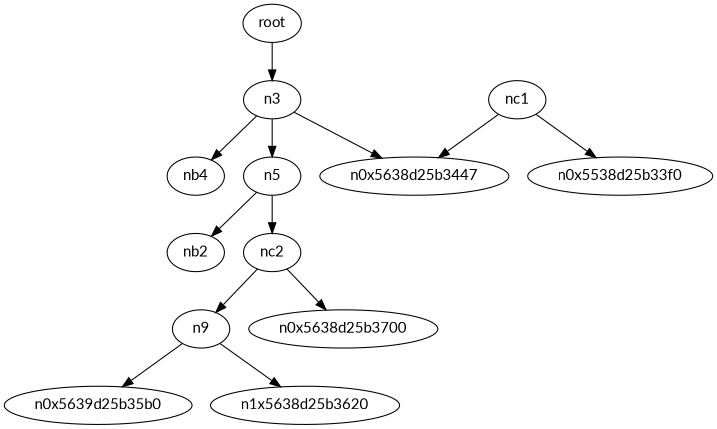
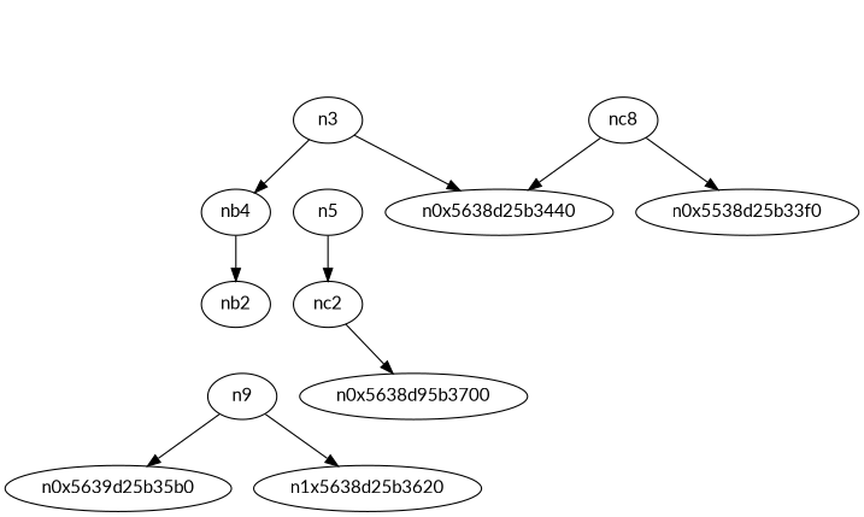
  digraph {
    fontname=Lato
    node [fontname=Lato]
    edge [fontname=Lato]
-   n2 [label=root]
    n3
    nb1 [label=nb4]
    n5
-   n0x5638d25b3440 [label=n0x5638d25b3447]
+   n0x5638d25b3440
    n0x5638d25b33f0 [label=n0x5538d25b33f0]
-   nc1
+   nc1 [label=nc8]
    nc2
    nb2
    n7 [label=n9]
-   n0x5638d25b3700
+   n0x5638d25b3700 [label=n0x5638d95b3700]
    n0x5638d25b35b0 [label=n0x5639d25b35b0]
    n0x5638d25b3620 [label=n1x5638d25b3620]
-   n2 -> n3
    n3 -> nb1
-   n3 -> n5
    n3 -> n0x5638d25b3440
    n5 -> nc2
-   n5 -> nb2
+   nb1 -> nb2
    nc1 -> n0x5638d25b3440
    nc1 -> n0x5638d25b33f0
-   nc2 -> n7
    nc2 -> n0x5638d25b3700
    n7 -> n0x5638d25b35b0
    n7 -> n0x5638d25b3620
  }
